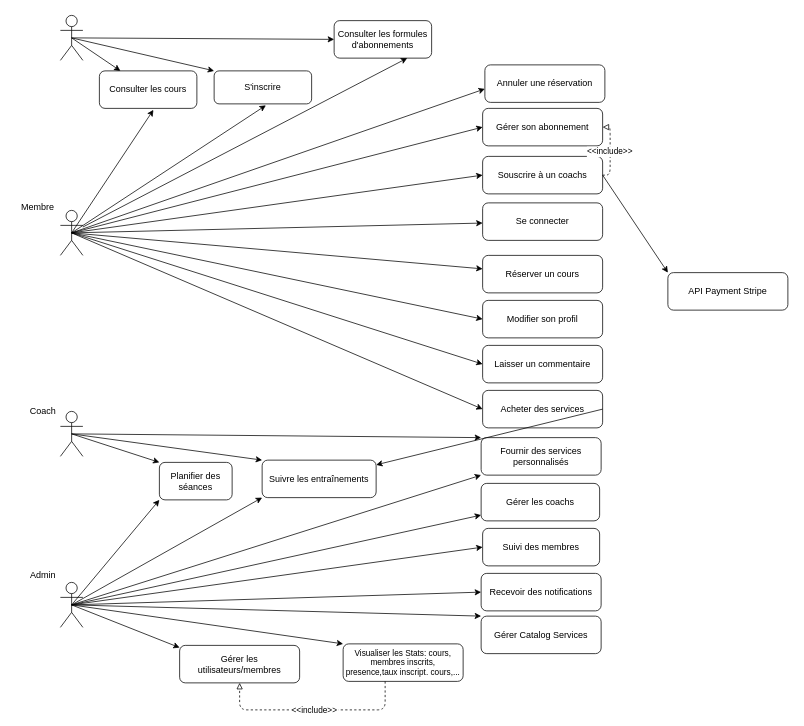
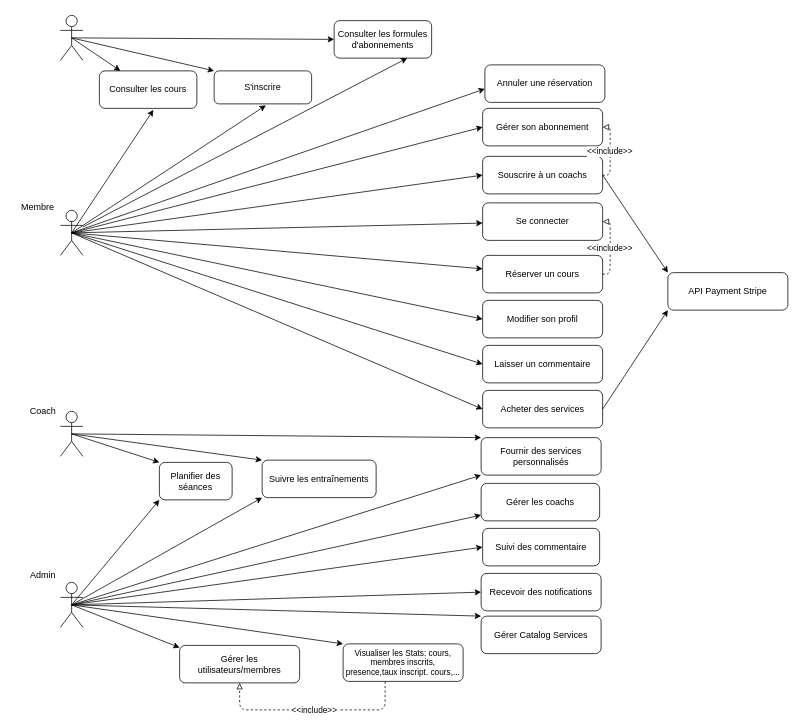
  <mxCell id="0" />
  <mxCell id="1" parent="0" />
  <mxCell id="2" value="Consulter les formules d'abonnements" style="rounded=1;whiteSpace=wrap" parent="1" vertex="1"><mxGeometry x="445" y="27" width="130" height="50" as="geometry" /></mxCell>
  <mxCell id="3" value="S'inscrire" style="rounded=1;whiteSpace=wrap" parent="1" vertex="1"><mxGeometry x="285" y="94" width="130" height="44" as="geometry" /></mxCell>
  <mxCell id="4" value="Consulter les cours" style="rounded=1;whiteSpace=wrap" parent="1" vertex="1"><mxGeometry x="132" y="94" width="130" height="50" as="geometry" /></mxCell>
  <mxCell id="5" value="Souscrire à un coachs" style="rounded=1;whiteSpace=wrap" parent="1" vertex="1"><mxGeometry x="643" y="208" width="160" height="50" as="geometry" /></mxCell>
  <mxCell id="6" value="Réserver un cours" style="rounded=1;whiteSpace=wrap" parent="1" vertex="1"><mxGeometry x="643" y="340" width="160" height="50" as="geometry" /></mxCell>
  <mxCell id="7" value="Annuler une réservation" style="rounded=1;whiteSpace=wrap" parent="1" vertex="1"><mxGeometry x="646" y="86" width="160" height="50" as="geometry" /></mxCell>
  <mxCell id="8" value="Gérer son abonnement" style="rounded=1;whiteSpace=wrap" parent="1" vertex="1"><mxGeometry x="643" y="144" width="160" height="50" as="geometry" /></mxCell>
  <mxCell id="9" value="Se connecter" style="rounded=1;whiteSpace=wrap" parent="1" vertex="1"><mxGeometry x="643" y="270" width="160" height="50" as="geometry" /></mxCell>
  <mxCell id="10" value="Modifier son profil" style="rounded=1;whiteSpace=wrap" parent="1" vertex="1"><mxGeometry x="643" y="400" width="160" height="50" as="geometry" /></mxCell>
  <mxCell id="11" value="Laisser un commentaire" style="rounded=1;whiteSpace=wrap" parent="1" vertex="1"><mxGeometry x="643" y="460" width="160" height="50" as="geometry" /></mxCell>
  <mxCell id="12" value="Acheter des services" style="rounded=1;whiteSpace=wrap" parent="1" vertex="1"><mxGeometry x="643" y="520" width="160" height="50" as="geometry" /></mxCell>
  <mxCell id="13" value="Gérer Catalog Services" style="rounded=1;whiteSpace=wrap" parent="1" vertex="1"><mxGeometry x="641" y="821" width="160" height="50" as="geometry" /></mxCell>
  <mxCell id="14" value="&#10;Visualiser les Stats: cours, membres inscrits, presence,taux inscript. cours,...&#10;" style="rounded=1;whiteSpace=wrap;fontSize=11;" parent="1" vertex="1"><mxGeometry x="457" y="858" width="160" height="50" as="geometry" /></mxCell>
  <mxCell id="15" value="Recevoir des notifications" style="rounded=1;whiteSpace=wrap" parent="1" vertex="1"><mxGeometry x="641" y="764" width="160" height="50" as="geometry" /></mxCell>
  <mxCell id="16" value="Gérer les utilisateurs/membres" style="rounded=1;whiteSpace=wrap" parent="1" vertex="1"><mxGeometry x="239" y="860" width="160" height="50" as="geometry" /></mxCell>
- <mxCell id="17" value="Suivi des membres" style="rounded=1;whiteSpace=wrap" parent="1" vertex="1"><mxGeometry x="643" y="704" width="156" height="50" as="geometry" /></mxCell>
+ <mxCell id="17" value="Suivi des commentaire" style="rounded=1;whiteSpace=wrap" parent="1" vertex="1"><mxGeometry x="643" y="704" width="156" height="50" as="geometry" /></mxCell>
  <mxCell id="18" value="Gérer les coachs" style="rounded=1;whiteSpace=wrap" parent="1" vertex="1"><mxGeometry x="641" y="644" width="158" height="50" as="geometry" /></mxCell>
  <mxCell id="19" value="Planifier des séances" style="rounded=1;whiteSpace=wrap" parent="1" vertex="1"><mxGeometry x="212" y="616" width="97" height="50" as="geometry" /></mxCell>
  <mxCell id="20" value="Suivre les entraînements" style="rounded=1;whiteSpace=wrap" parent="1" vertex="1"><mxGeometry x="349" y="613" width="152" height="50" as="geometry" /></mxCell>
  <mxCell id="21" value="Fournir des services personnalisés" style="rounded=1;whiteSpace=wrap" parent="1" vertex="1"><mxGeometry x="641" y="583" width="160" height="50" as="geometry" /></mxCell>
  <mxCell id="22" style="rounded=1;entryX=0;entryY=0.5;entryDx=0;entryDy=0;exitX=0.5;exitY=0.5;exitDx=0;exitDy=0;exitPerimeter=0;" parent="1" source="45" target="2" edge="1"><mxGeometry relative="1" as="geometry"><mxPoint x="123" y="160" as="sourcePoint" /></mxGeometry></mxCell>
  <mxCell id="23" style="rounded=1;entryX=0;entryY=0;entryDx=0;entryDy=0;exitX=0.5;exitY=0.5;exitDx=0;exitDy=0;exitPerimeter=0;" parent="1" source="45" target="3" edge="1"><mxGeometry relative="1" as="geometry"><mxPoint x="133" y="150" as="sourcePoint" /></mxGeometry></mxCell>
  <mxCell id="24" style="rounded=1;exitX=0.5;exitY=0.5;exitDx=0;exitDy=0;exitPerimeter=0;" parent="1" source="45" target="4" edge="1"><mxGeometry relative="1" as="geometry"><mxPoint x="143" y="175" as="sourcePoint" /></mxGeometry></mxCell>
  <mxCell id="25" style="rounded=1;entryX=0;entryY=0.5;entryDx=0;entryDy=0;exitX=0.5;exitY=0.5;exitDx=0;exitDy=0;exitPerimeter=0;" parent="1" source="46" target="5" edge="1"><mxGeometry relative="1" as="geometry"><mxPoint x="143" y="317.593" as="sourcePoint" /></mxGeometry></mxCell>
  <mxCell id="26" style="rounded=1;exitX=0.5;exitY=0.5;exitDx=0;exitDy=0;exitPerimeter=0;" parent="1" source="46" target="6" edge="1"><mxGeometry relative="1" as="geometry"><mxPoint x="143" y="327.581" as="sourcePoint" /></mxGeometry></mxCell>
  <mxCell id="27" style="rounded=1;entryX=0;entryY=0.64;entryDx=0;entryDy=0;entryPerimeter=0;exitX=0.5;exitY=0.5;exitDx=0;exitDy=0;exitPerimeter=0;" parent="1" source="46" target="7" edge="1"><mxGeometry relative="1" as="geometry"><mxPoint x="137.764" y="310" as="sourcePoint" /></mxGeometry></mxCell>
  <mxCell id="28" style="rounded=1;entryX=0;entryY=0.5;entryDx=0;entryDy=0;exitX=0.5;exitY=0.5;exitDx=0;exitDy=0;exitPerimeter=0;" parent="1" source="46" target="8" edge="1"><mxGeometry relative="1" as="geometry"><mxPoint x="143" y="312" as="sourcePoint" /></mxGeometry></mxCell>
  <mxCell id="29" style="rounded=1;exitX=0.5;exitY=0.5;exitDx=0;exitDy=0;exitPerimeter=0;" parent="1" source="46" target="9" edge="1"><mxGeometry relative="1" as="geometry"><mxPoint x="143" y="323.065" as="sourcePoint" /></mxGeometry></mxCell>
  <mxCell id="30" style="rounded=1;entryX=0;entryY=0.5;entryDx=0;entryDy=0;exitX=0.5;exitY=0.5;exitDx=0;exitDy=0;exitPerimeter=0;" parent="1" source="46" target="10" edge="1"><mxGeometry relative="1" as="geometry"><mxPoint x="143" y="332.407" as="sourcePoint" /></mxGeometry></mxCell>
  <mxCell id="31" style="rounded=1;entryX=0;entryY=0.5;entryDx=0;entryDy=0;exitX=0.5;exitY=0.5;exitDx=0;exitDy=0;exitPerimeter=0;" parent="1" source="46" target="11" edge="1"><mxGeometry relative="1" as="geometry"><mxPoint x="143" y="336.852" as="sourcePoint" /></mxGeometry></mxCell>
  <mxCell id="32" style="rounded=1;entryX=0;entryY=0.5;entryDx=0;entryDy=0;exitX=0.5;exitY=0.5;exitDx=0;exitDy=0;exitPerimeter=0;" parent="1" source="46" target="12" edge="1"><mxGeometry relative="1" as="geometry"><mxPoint x="139.818" y="340" as="sourcePoint" /><mxPoint x="643" y="520" as="targetPoint" /></mxGeometry></mxCell>
  <mxCell id="33" style="rounded=1;exitX=0.5;exitY=0.5;exitDx=0;exitDy=0;exitPerimeter=0;entryX=0;entryY=0;entryDx=0;entryDy=0;" parent="1" source="47" target="13" edge="1"><mxGeometry relative="1" as="geometry"><mxPoint x="135.4" y="490" as="sourcePoint" /><mxPoint x="490" y="823" as="targetPoint" /></mxGeometry></mxCell>
  <mxCell id="34" style="rounded=1;exitX=0.5;exitY=0.5;exitDx=0;exitDy=0;exitPerimeter=0;entryX=0;entryY=0;entryDx=0;entryDy=0;" parent="1" source="47" target="14" edge="1"><mxGeometry relative="1" as="geometry"><mxPoint x="128.312" y="490" as="sourcePoint" /><mxPoint x="319" y="820" as="targetPoint" /></mxGeometry></mxCell>
  <mxCell id="35" style="rounded=1;exitX=0.5;exitY=0.5;exitDx=0;exitDy=0;exitPerimeter=0;entryX=0;entryY=0.06;entryDx=0;entryDy=0;entryPerimeter=0;" parent="1" source="47" target="16" edge="1"><mxGeometry relative="1" as="geometry"><mxPoint x="125.606" y="490" as="sourcePoint" /><mxPoint x="150" y="846" as="targetPoint" /></mxGeometry></mxCell>
  <mxCell id="36" style="rounded=1;entryX=0;entryY=0.5;entryDx=0;entryDy=0;exitX=0.5;exitY=0.5;exitDx=0;exitDy=0;exitPerimeter=0;" parent="1" source="47" target="17" edge="1"><mxGeometry relative="1" as="geometry"><mxPoint x="143" y="484.63" as="sourcePoint" /></mxGeometry></mxCell>
  <mxCell id="37" style="rounded=1;exitX=0.5;exitY=0.5;exitDx=0;exitDy=0;exitPerimeter=0;" parent="1" source="47" target="18" edge="1"><mxGeometry relative="1" as="geometry"><mxPoint x="119.023" y="490" as="sourcePoint" /></mxGeometry></mxCell>
  <mxCell id="38" style="rounded=1;exitX=0.5;exitY=0.5;exitDx=0;exitDy=0;exitPerimeter=0;entryX=0;entryY=0.5;entryDx=0;entryDy=0;" parent="1" source="47" edge="1" target="15"><mxGeometry relative="1" as="geometry"><mxPoint x="143" y="489.074" as="sourcePoint" /><mxPoint x="633" y="770" as="targetPoint" /></mxGeometry></mxCell>
  <mxCell id="39" style="rounded=1;exitX=0.5;exitY=0.5;exitDx=0;exitDy=0;exitPerimeter=0;entryX=0;entryY=0;entryDx=0;entryDy=0;" parent="1" source="50" target="19" edge="1"><mxGeometry relative="1" as="geometry"><mxPoint x="109.875" y="640" as="sourcePoint" /><mxPoint x="633" y="706" as="targetPoint" /></mxGeometry></mxCell>
  <mxCell id="40" style="rounded=1;exitX=0.5;exitY=0.5;exitDx=0;exitDy=0;exitPerimeter=0;entryX=0;entryY=0;entryDx=0;entryDy=0;" parent="1" source="50" target="20" edge="1"><mxGeometry relative="1" as="geometry"><mxPoint x="120.5" y="640" as="sourcePoint" /><mxPoint x="357" y="625" as="targetPoint" /></mxGeometry></mxCell>
  <mxCell id="41" style="rounded=1;exitX=0.5;exitY=0.5;exitDx=0;exitDy=0;exitPerimeter=0;entryX=0;entryY=0;entryDx=0;entryDy=0;" parent="1" source="50" target="21" edge="1"><mxGeometry relative="1" as="geometry"><mxPoint x="131.125" y="640" as="sourcePoint" /><mxPoint x="640" y="663" as="targetPoint" /></mxGeometry></mxCell>
  <mxCell id="42" value="&lt;&lt;include&gt;&gt;" style="edgeStyle=orthogonalEdgeStyle;endArrow=block;endFill=0;dashed=1;exitX=1;exitY=0.5;exitDx=0;exitDy=0;entryX=1;entryY=0.5;entryDx=0;entryDy=0;" parent="1" source="5" target="8" edge="1"><mxGeometry relative="1" as="geometry"><mxPoint x="653" y="250" as="targetPoint" /><Array as="points" /></mxGeometry></mxCell>
+ <mxCell id="43" value="&lt;&lt;include&gt;&gt;" style="edgeStyle=orthogonalEdgeStyle;endArrow=block;endFill=0;dashed=1;entryX=1;entryY=0.5;entryDx=0;entryDy=0;exitX=1;exitY=0.5;exitDx=0;exitDy=0;" parent="1" source="6" target="9" edge="1"><mxGeometry relative="1" as="geometry" /></mxCell>
  <mxCell id="44" value="&lt;&lt;include&gt;&gt;" style="edgeStyle=orthogonalEdgeStyle;endArrow=block;endFill=0;dashed=1;entryX=0.5;entryY=1;entryDx=0;entryDy=0;" parent="1" source="14" target="16" edge="1"><mxGeometry x="-0.015" relative="1" as="geometry"><mxPoint x="435" y="951" as="sourcePoint" /><Array as="points"><mxPoint x="513" y="946" /><mxPoint x="319" y="946" /></Array><mxPoint as="offset" /></mxGeometry></mxCell>
  <mxCell id="45" value="" style="shape=umlActor;verticalLabelPosition=bottom;verticalAlign=top;html=1;outlineConnect=0;" parent="1" vertex="1"><mxGeometry x="80" y="20" width="30" height="60" as="geometry" /></mxCell>
  <mxCell id="46" value="" style="shape=umlActor;verticalLabelPosition=bottom;verticalAlign=top;html=1;outlineConnect=0;" parent="1" vertex="1"><mxGeometry x="80" y="280" width="30" height="60" as="geometry" /></mxCell>
  <mxCell id="47" value="" style="shape=umlActor;verticalLabelPosition=bottom;verticalAlign=top;html=1;outlineConnect=0;" parent="1" vertex="1"><mxGeometry x="80" y="776" width="30" height="60" as="geometry" /></mxCell>
  <mxCell id="48" value="Admin" style="text;html=1;align=center;verticalAlign=middle;whiteSpace=wrap;rounded=0;" parent="1" vertex="1"><mxGeometry x="27" y="752" width="60" height="30" as="geometry" /></mxCell>
  <mxCell id="49" value="Membre" style="text;html=1;align=center;verticalAlign=middle;whiteSpace=wrap;rounded=0;" parent="1" vertex="1"><mxGeometry x="20" y="261" width="60" height="30" as="geometry" /></mxCell>
  <mxCell id="50" value="" style="shape=umlActor;verticalLabelPosition=bottom;verticalAlign=top;html=1;outlineConnect=0;" parent="1" vertex="1"><mxGeometry x="80" y="548" width="30" height="60" as="geometry" /></mxCell>
  <mxCell id="51" value="Coach" style="text;html=1;align=center;verticalAlign=middle;whiteSpace=wrap;rounded=0;" parent="1" vertex="1"><mxGeometry x="27" y="533" width="60" height="30" as="geometry" /></mxCell>
  <mxCell id="52" value="API Payment Stripe" style="rounded=1;whiteSpace=wrap" parent="1" vertex="1"><mxGeometry x="890" y="363" width="160" height="50" as="geometry" /></mxCell>
  <mxCell id="53" value="" style="endArrow=classic;html=1;rounded=0;entryX=0;entryY=0;entryDx=0;entryDy=0;exitX=1;exitY=0.5;exitDx=0;exitDy=0;" parent="1" source="5" target="52" edge="1"><mxGeometry width="50" height="50" relative="1" as="geometry"><mxPoint x="440" y="475" as="sourcePoint" /><mxPoint x="490" y="425" as="targetPoint" /></mxGeometry></mxCell>
- <mxCell id="54" value="" style="endArrow=classic;html=1;rounded=0;exitX=1;exitY=0.5;exitDx=0;exitDy=0;" parent="1" source="12" target="20" edge="1"><mxGeometry width="50" height="50" relative="1" as="geometry"><mxPoint x="440" y="475" as="sourcePoint" /><mxPoint x="490" y="425" as="targetPoint" /></mxGeometry></mxCell>
+ <mxCell id="54" value="" style="endArrow=classic;html=1;rounded=0;entryX=0;entryY=1;entryDx=0;entryDy=0;exitX=1;exitY=0.5;exitDx=0;exitDy=0;" parent="1" source="12" target="52" edge="1"><mxGeometry width="50" height="50" relative="1" as="geometry"><mxPoint x="440" y="475" as="sourcePoint" /><mxPoint x="490" y="425" as="targetPoint" /></mxGeometry></mxCell>
  <mxCell id="55" value="" style="endArrow=classic;html=1;rounded=0;exitX=0.5;exitY=0.5;exitDx=0;exitDy=0;exitPerimeter=0;entryX=0;entryY=1;entryDx=0;entryDy=0;" edge="1" parent="1" source="47" target="19"><mxGeometry width="50" height="50" relative="1" as="geometry"><mxPoint x="712" y="589" as="sourcePoint" /><mxPoint x="762" y="539" as="targetPoint" /></mxGeometry></mxCell>
  <mxCell id="56" value="" style="endArrow=classic;html=1;rounded=0;exitX=0.5;exitY=0.5;exitDx=0;exitDy=0;exitPerimeter=0;entryX=0;entryY=1;entryDx=0;entryDy=0;" edge="1" parent="1" source="47" target="20"><mxGeometry width="50" height="50" relative="1" as="geometry"><mxPoint x="712" y="589" as="sourcePoint" /><mxPoint x="396" y="716" as="targetPoint" /></mxGeometry></mxCell>
  <mxCell id="57" value="" style="endArrow=classic;html=1;rounded=0;exitX=0.5;exitY=0.5;exitDx=0;exitDy=0;exitPerimeter=0;entryX=0;entryY=1;entryDx=0;entryDy=0;" edge="1" parent="1" source="47" target="21"><mxGeometry width="50" height="50" relative="1" as="geometry"><mxPoint x="712" y="737" as="sourcePoint" /><mxPoint x="762" y="687" as="targetPoint" /></mxGeometry></mxCell>
  <mxCell id="58" value="" style="endArrow=classic;html=1;rounded=0;entryX=0.75;entryY=1;entryDx=0;entryDy=0;" edge="1" parent="1" source="46" target="2"><mxGeometry width="50" height="50" relative="1" as="geometry"><mxPoint x="712" y="318" as="sourcePoint" /><mxPoint x="564" y="81" as="targetPoint" /></mxGeometry></mxCell>
  <mxCell id="59" value="" style="endArrow=classic;html=1;rounded=0;exitX=0.5;exitY=0.5;exitDx=0;exitDy=0;exitPerimeter=0;" edge="1" parent="1" source="46"><mxGeometry width="50" height="50" relative="1" as="geometry"><mxPoint x="712" y="318" as="sourcePoint" /><mxPoint x="354" y="140" as="targetPoint" /></mxGeometry></mxCell>
  <mxCell id="60" value="" style="endArrow=classic;html=1;rounded=0;exitX=0.5;exitY=0.5;exitDx=0;exitDy=0;exitPerimeter=0;entryX=0.554;entryY=1.04;entryDx=0;entryDy=0;entryPerimeter=0;" edge="1" parent="1" source="46" target="4"><mxGeometry width="50" height="50" relative="1" as="geometry"><mxPoint x="103" y="260" as="sourcePoint" /><mxPoint x="255" y="145" as="targetPoint" /></mxGeometry></mxCell>
